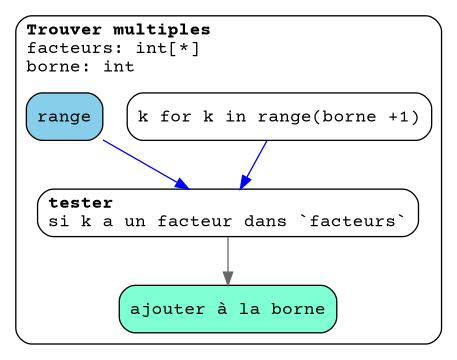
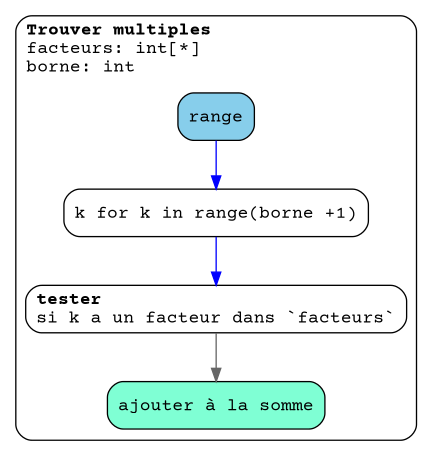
  digraph {
    fontname="Courier Prime"
    rankdir=TB
    node [fontname="Courier Prime" shape=Mrecord]
    edge [color=blue fontname="Courier Prime"]
    n1 [label=<k for k in range(borne +1)>]
    n2 [label=<<b>tester</b><BR ALIGN="LEFT"/>si k a un facteur dans `facteurs`>]
-   n3 [fillcolor=aquamarine label="ajouter à la borne" style=filled]
+   n3 [fillcolor=aquamarine label="ajouter à la somme" style=filled]
    n4 [fillcolor=skyblue label=range style=filled]
    subgraph cluster_1 {
      label=<<b>Trouver multiples</b><BR ALIGN="LEFT"/>facteurs: int[*]<BR ALIGN="LEFT"/>borne: int<BR ALIGN="LEFT"/>>
      labeljust=l
      style=rounded
      n1
      n2
      n3
      n4
    }
    n1 -> n2
    n2 -> n3 [color=gray40]
-   n4 -> n2
+   n4 -> n1
  }
